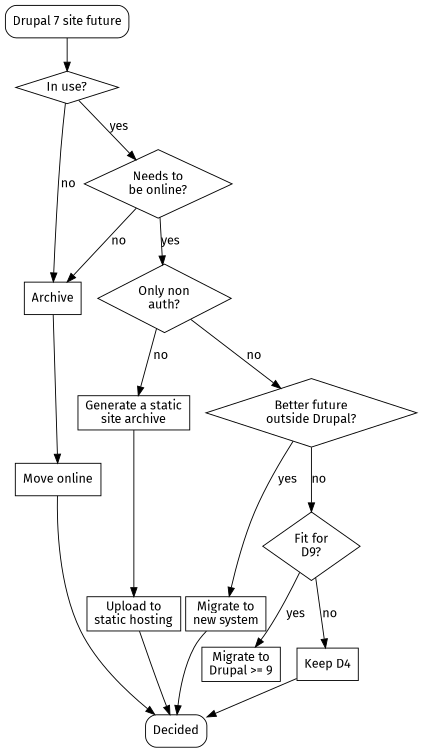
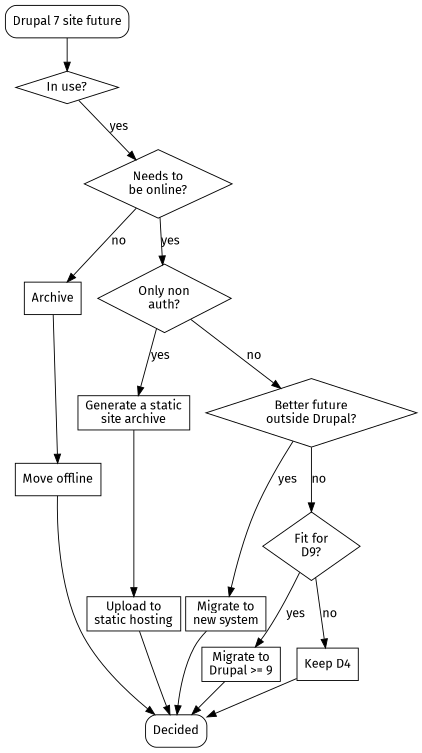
  digraph {
    fontname="Fira Sans"
    node [fontname="Fira Sans" shape=box]
    edge [fontname="Fira Sans"]
    n1 [label=Archive]
-   n2 [label="Move online"]
+   n2 [label="Move offline"]
    n3 [label=Decided style=rounded]
    n4 [label="Migrate to\nDrupal >= 9"]
    n5 [label="Keep D4"]
    n6 [label="Migrate to\nnew system"]
    n7 [label="Drupal 7 site future" style=rounded]
    n8 [label="In use?" shape=diamond]
    n9 [label="Needs to\nbe online?" shape=diamond]
    n10 [label="Generate a static\nsite archive"]
    n11 [label="Upload to\nstatic hosting"]
    n12 [label="Only non\nauth?" shape=diamond]
    n13 [label="Better future\noutside Drupal?" shape=diamond]
    n14 [label="Fit for\nD9?" shape=diamond]
    n1 -> n2
    n2 -> n3
+   n4 -> n3
    n5 -> n3
    n6 -> n3
    n7 -> n8
-   n8 -> n1 [label=no]
    n8 -> n9 [label=yes]
    n9 -> n1 [label=no]
    n9 -> n12 [label=yes]
    n10 -> n11
    n11 -> n3
-   n12 -> n10 [label=no]
+   n12 -> n10 [label=yes]
    n12 -> n13 [label=no]
    n13 -> n6 [label=yes]
    n13 -> n14 [label=no]
    n14 -> n4 [label=yes]
    n14 -> n5 [label=no]
  }
